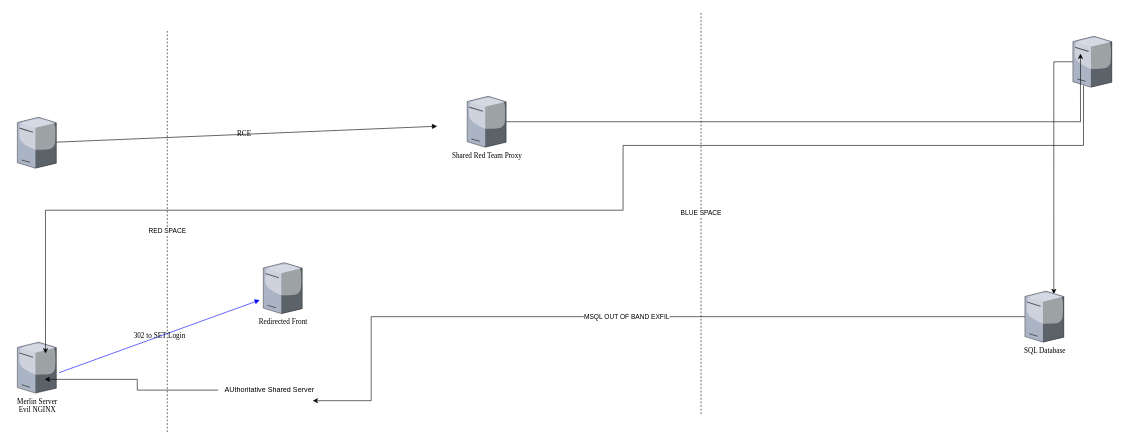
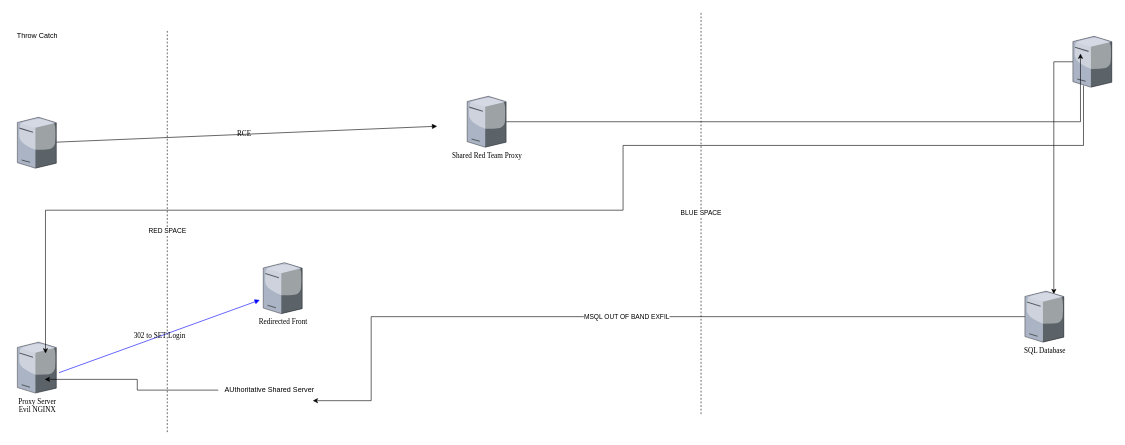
  <mxCell id="0" />
  <mxCell id="1" parent="0" />
  <mxCell id="2" style="edgeStyle=orthogonalEdgeStyle;rounded=0;orthogonalLoop=1;jettySize=auto;html=1;entryX=0.742;entryY=0.057;entryDx=0;entryDy=0;entryPerimeter=0;" edge="1" parent="1" source="3" target="6"><mxGeometry relative="1" as="geometry" /></mxCell>
  <mxCell id="3" value="" style="verticalLabelPosition=bottom;aspect=fixed;html=1;verticalAlign=top;strokeColor=none;shape=mxgraph.citrix.tower_server;rounded=0;shadow=0;comic=0;fontFamily=Verdana;" parent="1" vertex="1"><mxGeometry x="1788" y="60" width="65" height="85" as="geometry" /></mxCell>
- <mxCell id="4" value="Merlin Server&lt;br&gt;Evil NGINX" style="verticalLabelPosition=bottom;aspect=fixed;html=1;verticalAlign=top;strokeColor=none;shape=mxgraph.citrix.tower_server;rounded=0;shadow=0;comic=0;fontFamily=Verdana;" parent="1" vertex="1"><mxGeometry x="28" y="570" width="65" height="85" as="geometry" /></mxCell>
+ <mxCell id="4" value="Proxy Server&lt;br&gt;Evil NGINX" style="verticalLabelPosition=bottom;aspect=fixed;html=1;verticalAlign=top;strokeColor=none;shape=mxgraph.citrix.tower_server;rounded=0;shadow=0;comic=0;fontFamily=Verdana;" parent="1" vertex="1"><mxGeometry x="28" y="570" width="65" height="85" as="geometry" /></mxCell>
  <mxCell id="5" value="MSQL OUT OF BAND EXFIL" style="edgeStyle=orthogonalEdgeStyle;rounded=0;orthogonalLoop=1;jettySize=auto;html=1;entryX=0.927;entryY=1.38;entryDx=0;entryDy=0;entryPerimeter=0;" edge="1" parent="1" source="6" target="18"><mxGeometry relative="1" as="geometry"><Array as="points"><mxPoint x="618" y="528" /><mxPoint x="618" y="668" /></Array></mxGeometry></mxCell>
  <mxCell id="6" value="SQL Database" style="verticalLabelPosition=bottom;aspect=fixed;html=1;verticalAlign=top;strokeColor=none;shape=mxgraph.citrix.tower_server;rounded=0;shadow=0;comic=0;fontFamily=Verdana;" parent="1" vertex="1"><mxGeometry x="1708" y="485" width="65" height="85" as="geometry" /></mxCell>
  <mxCell id="7" value="302 to SET Login" style="edgeStyle=none;rounded=0;html=1;exitX=1.07;exitY=0.599;labelBackgroundColor=none;startFill=0;endArrow=block;endFill=1;strokeColor=#0000FF;strokeWidth=1;fontFamily=Verdana;fontSize=12;exitDx=0;exitDy=0;exitPerimeter=0;entryX=-0.089;entryY=0.733;entryDx=0;entryDy=0;entryPerimeter=0;" parent="1" source="4" target="12" edge="1"><mxGeometry relative="1" as="geometry"><mxPoint x="556" y="725.5" as="sourcePoint" /><mxPoint x="868.718" y="529.177" as="targetPoint" /></mxGeometry></mxCell>
  <mxCell id="8" value="RCE" style="edgeStyle=none;rounded=0;html=1;labelBackgroundColor=none;startFill=0;endArrow=block;endFill=1;strokeWidth=1;fontFamily=Verdana;fontSize=12;exitX=0.865;exitY=0.493;exitDx=0;exitDy=0;exitPerimeter=0;" parent="1" source="10" edge="1"><mxGeometry relative="1" as="geometry"><mxPoint x="328" y="280" as="sourcePoint" /><mxPoint x="728" y="210" as="targetPoint" /></mxGeometry></mxCell>
  <mxCell id="9" value="RED SPACE" style="endArrow=none;dashed=1;html=1;rounded=0;" edge="1" parent="1"><mxGeometry width="50" height="50" relative="1" as="geometry"><mxPoint x="278" y="720" as="sourcePoint" /><mxPoint x="278" y="50" as="targetPoint" /></mxGeometry></mxCell>
  <mxCell id="10" value="" style="verticalLabelPosition=bottom;aspect=fixed;html=1;verticalAlign=top;strokeColor=none;shape=mxgraph.citrix.tower_server;rounded=0;shadow=0;comic=0;fontFamily=Verdana;" vertex="1" parent="1"><mxGeometry x="28" y="195" width="65" height="85" as="geometry" /></mxCell>
+ <mxCell id="11" value="Throw Catch" style="text;html=1;align=center;verticalAlign=middle;resizable=0;points=[];autosize=1;strokeColor=none;fillColor=none;" vertex="1" parent="1"><mxGeometry x="20.5" y="50" width="80" height="20" as="geometry" /></mxCell>
  <mxCell id="12" value="Redirected Front" style="verticalLabelPosition=bottom;aspect=fixed;html=1;verticalAlign=top;strokeColor=none;shape=mxgraph.citrix.tower_server;rounded=0;shadow=0;comic=0;fontFamily=Verdana;" vertex="1" parent="1"><mxGeometry x="438" y="437.5" width="65" height="85" as="geometry" /></mxCell>
  <mxCell id="13" value="BLUE SPACE" style="endArrow=none;dashed=1;html=1;rounded=0;" edge="1" parent="1"><mxGeometry width="50" height="50" relative="1" as="geometry"><mxPoint x="1168" y="690" as="sourcePoint" /><mxPoint x="1168" y="20" as="targetPoint" /></mxGeometry></mxCell>
  <mxCell id="14" style="edgeStyle=orthogonalEdgeStyle;rounded=0;orthogonalLoop=1;jettySize=auto;html=1;entryX=0.195;entryY=0.34;entryDx=0;entryDy=0;entryPerimeter=0;" edge="1" parent="1" source="15" target="3"><mxGeometry relative="1" as="geometry" /></mxCell>
  <mxCell id="15" value="Shared Red Team Proxy" style="verticalLabelPosition=bottom;aspect=fixed;html=1;verticalAlign=top;strokeColor=none;shape=mxgraph.citrix.tower_server;rounded=0;shadow=0;comic=0;fontFamily=Verdana;" vertex="1" parent="1"><mxGeometry x="778" y="160" width="65" height="85" as="geometry" /></mxCell>
  <mxCell id="16" style="edgeStyle=orthogonalEdgeStyle;rounded=0;orthogonalLoop=1;jettySize=auto;html=1;entryX=0.722;entryY=0.222;entryDx=0;entryDy=0;entryPerimeter=0;exitX=0.273;exitY=0.967;exitDx=0;exitDy=0;exitPerimeter=0;" edge="1" parent="1" source="3" target="4"><mxGeometry relative="1" as="geometry"><mxPoint x="1578" y="360" as="sourcePoint" /><mxPoint x="688" y="680" as="targetPoint" /><Array as="points"><mxPoint x="1038" y="242" /><mxPoint x="1038" y="350" /><mxPoint x="75" y="350" /></Array></mxGeometry></mxCell>
  <mxCell id="17" style="edgeStyle=orthogonalEdgeStyle;rounded=0;orthogonalLoop=1;jettySize=auto;html=1;entryX=0.703;entryY=0.73;entryDx=0;entryDy=0;entryPerimeter=0;" edge="1" parent="1" source="18" target="4"><mxGeometry relative="1" as="geometry" /></mxCell>
  <mxCell id="18" value="AUthoritative Shared Server" style="text;html=1;align=center;verticalAlign=middle;resizable=0;points=[];autosize=1;strokeColor=none;fillColor=none;" vertex="1" parent="1"><mxGeometry x="363" y="640" width="170" height="20" as="geometry" /></mxCell>
